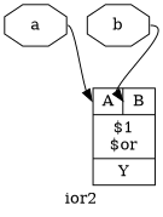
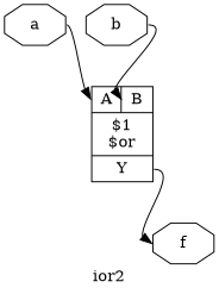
  digraph {
    label=ior2
    rankdir=TB
    remincross=true
    node [color=black fontcolor=black shape=octagon]
    edge [color=black tailport=e]
    n1 [label=a]
    n2 [label="{{<p5> A|<p6> B}|$1\n$or|{<p7> Y}}" shape=record color="" fontcolor=""]
    n3 [label=b]
+   n4 [label=f]
    n1 -> n2 [headport="p5:w"]
+   n2 -> n4 [headport=w tailport="p7:e"]
    n3 -> n2 [headport="p6:w"]
  }
